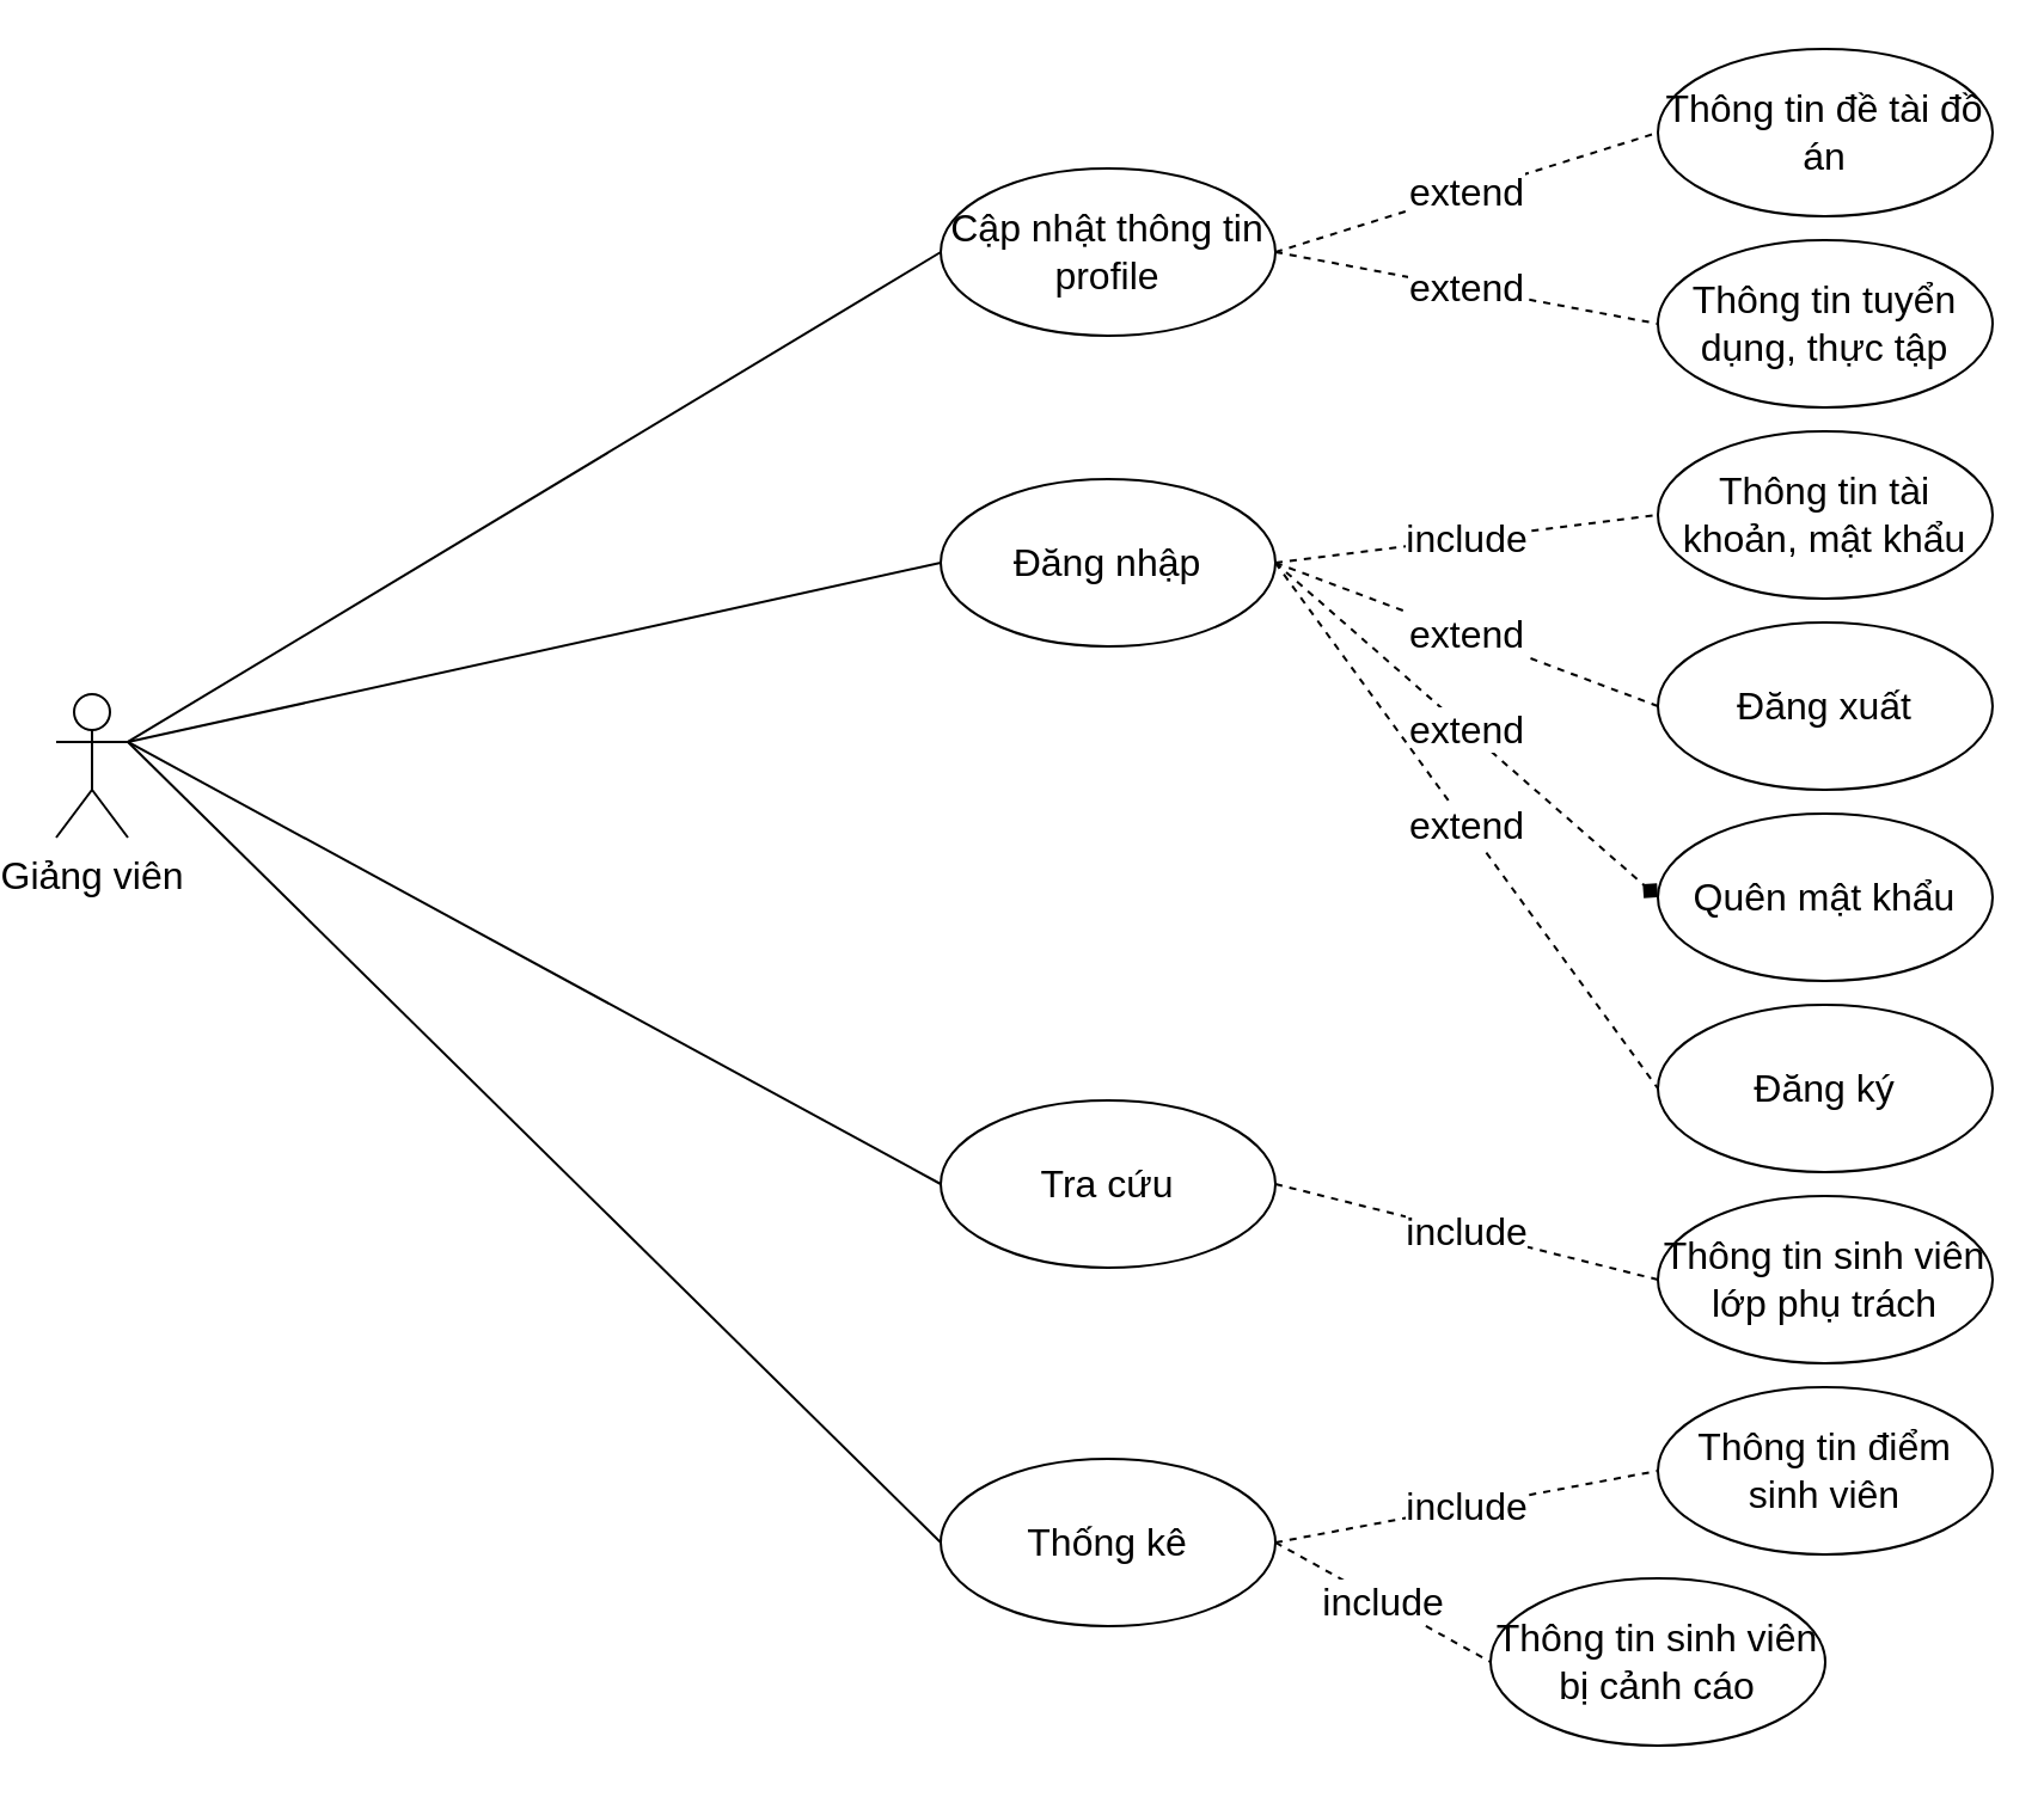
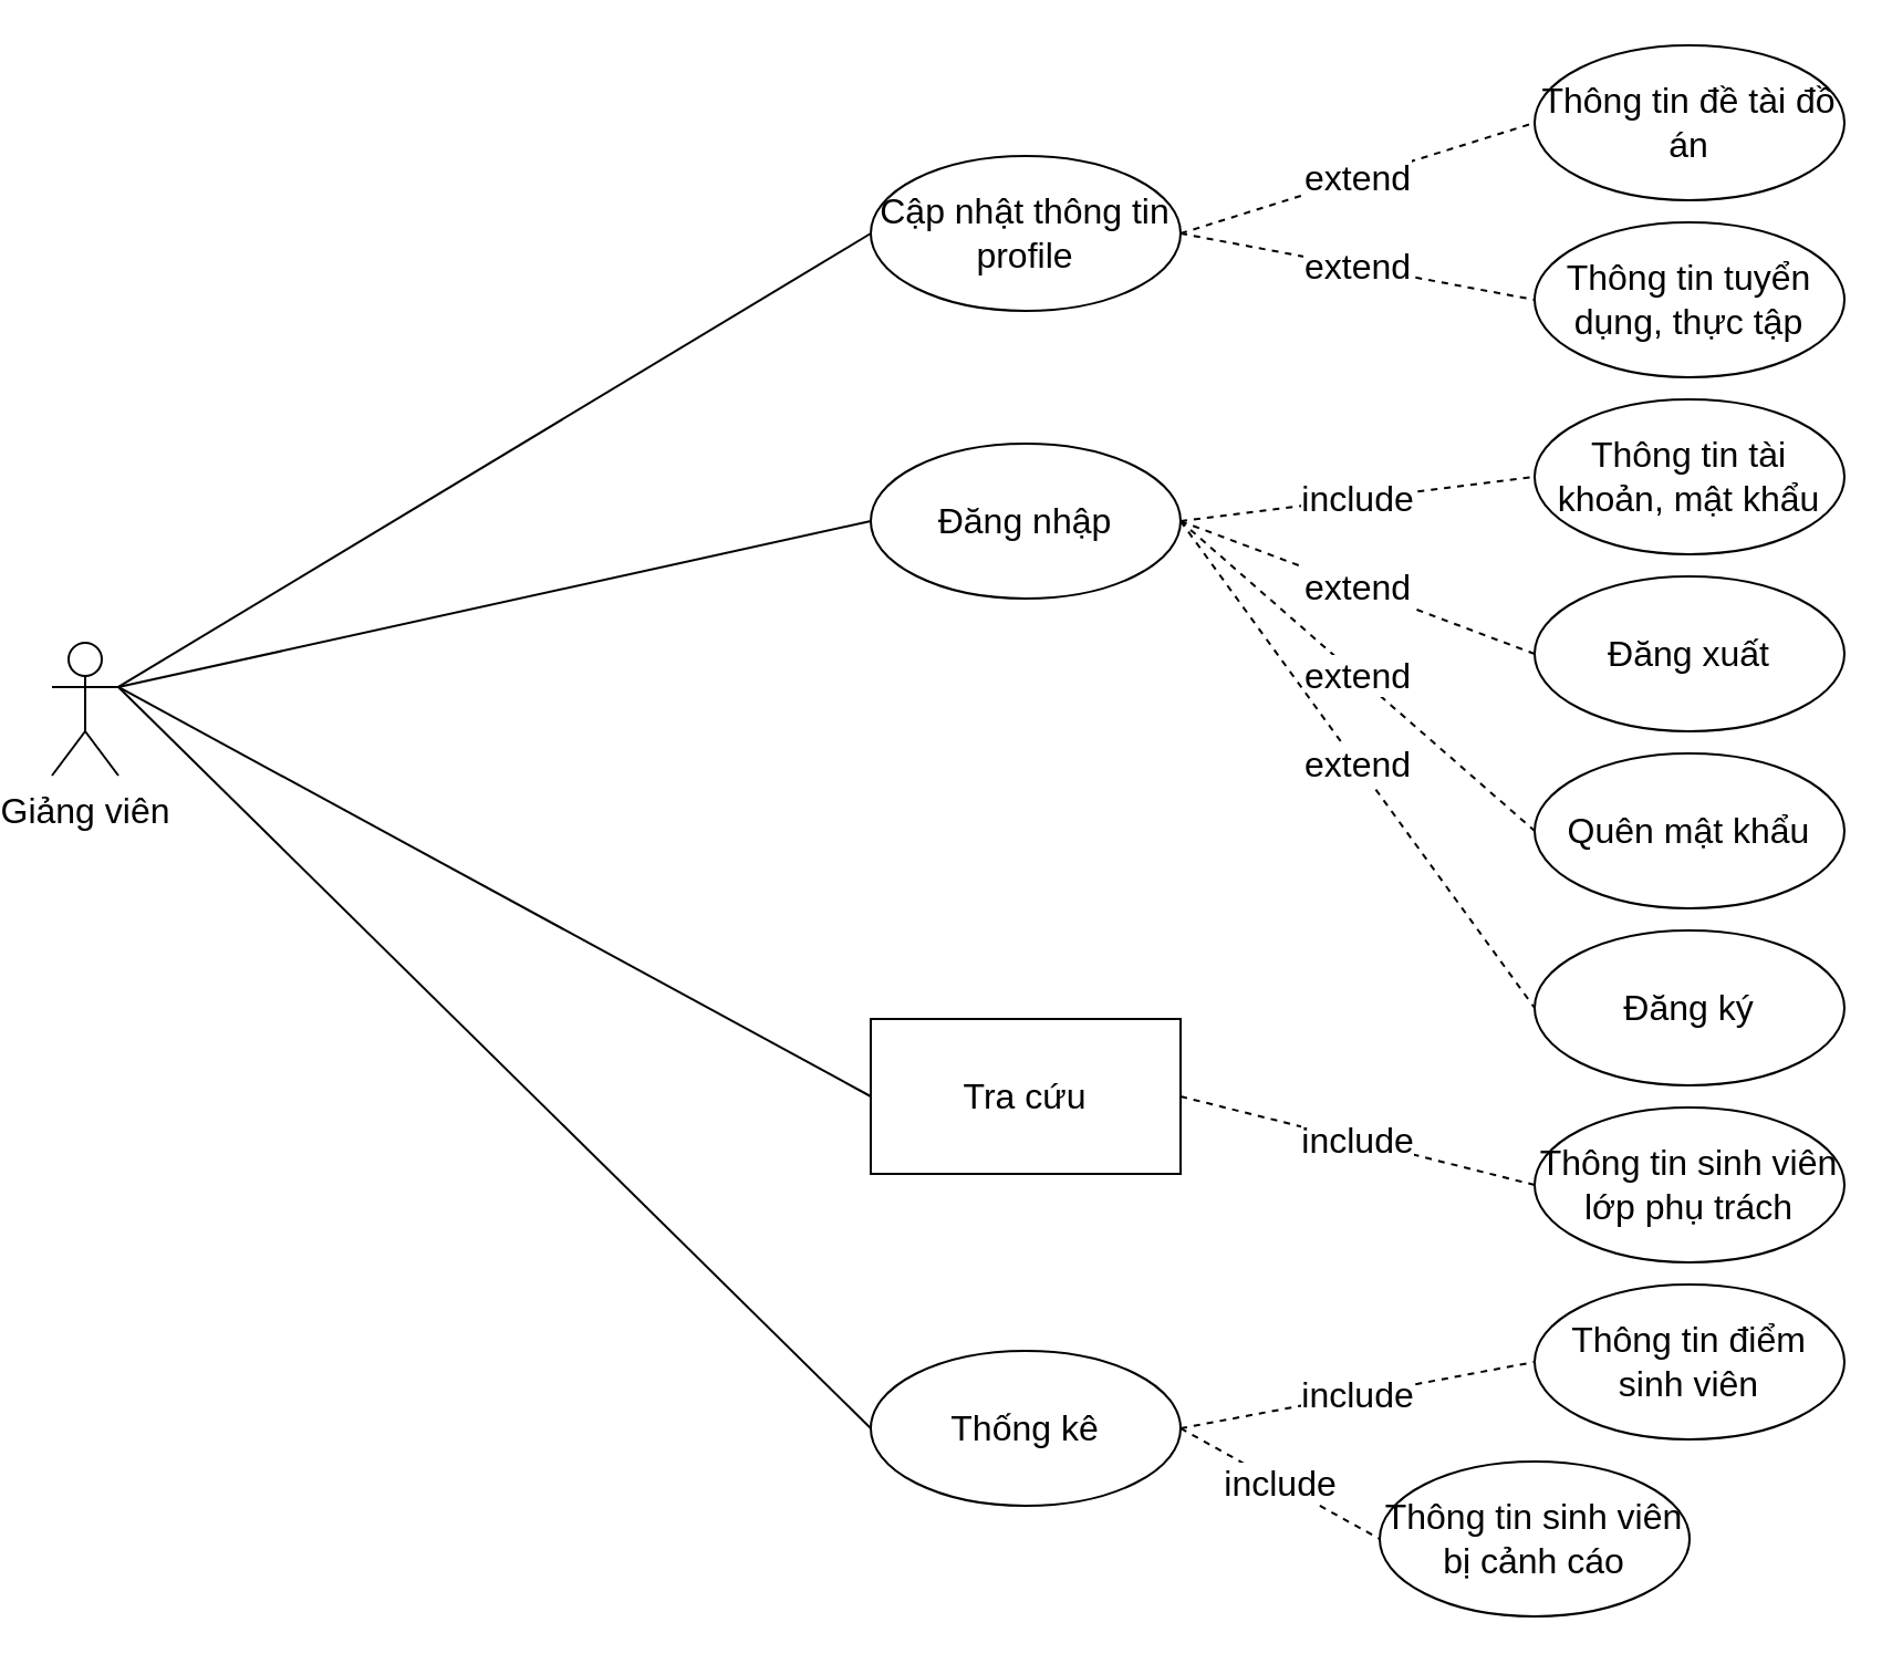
  <mxCell id="0" />
  <mxCell id="1" parent="0" />
  <mxCell id="2" value="Giảng viên" style="shape=umlActor;verticalLabelPosition=bottom;verticalAlign=top;html=1;outlineConnect=0;fontSize=16;" parent="1" vertex="1"><mxGeometry x="20" y="290" width="30" height="60" as="geometry" /></mxCell>
  <mxCell id="3" value="Cập nhật thông tin profile" style="ellipse;whiteSpace=wrap;html=1;strokeWidth=1;fontSize=16;" parent="1" vertex="1"><mxGeometry x="390" y="70" width="140" height="70" as="geometry" /></mxCell>
  <mxCell id="4" value="Đăng nhập" style="ellipse;whiteSpace=wrap;html=1;strokeWidth=1;fontSize=16;" parent="1" vertex="1"><mxGeometry x="390" y="200" width="140" height="70" as="geometry" /></mxCell>
  <mxCell id="5" value="Thống kê" style="ellipse;whiteSpace=wrap;html=1;strokeWidth=1;fontSize=16;" parent="1" vertex="1"><mxGeometry x="390" y="610" width="140" height="70" as="geometry" /></mxCell>
- <mxCell id="6" value="Tra cứu" style="ellipse;whiteSpace=wrap;html=1;strokeWidth=1;fontSize=16;" parent="1" vertex="1"><mxGeometry x="390" y="460" width="140" height="70" as="geometry" /></mxCell>
+ <mxCell id="6" value="Tra cứu" style="whiteSpace=wrap;html=1;strokeWidth=1;fontSize=16;rounded=0;" parent="1" vertex="1"><mxGeometry x="390" y="460" width="140" height="70" as="geometry" /></mxCell>
  <mxCell id="7" value="" style="endArrow=none;html=1;rounded=0;entryX=0;entryY=0.5;entryDx=0;entryDy=0;exitX=1;exitY=0.333;exitDx=0;exitDy=0;exitPerimeter=0;fontSize=16;" parent="1" source="2" target="3" edge="1"><mxGeometry width="50" height="50" relative="1" as="geometry"><mxPoint x="50" y="360" as="sourcePoint" /><mxPoint x="330" y="265" as="targetPoint" /></mxGeometry></mxCell>
  <mxCell id="8" value="" style="endArrow=none;html=1;rounded=0;entryX=0;entryY=0.5;entryDx=0;entryDy=0;exitX=1;exitY=0.333;exitDx=0;exitDy=0;exitPerimeter=0;fontSize=16;" parent="1" source="2" target="5" edge="1"><mxGeometry width="50" height="50" relative="1" as="geometry"><mxPoint x="40" y="310" as="sourcePoint" /><mxPoint x="330" y="660" as="targetPoint" /></mxGeometry></mxCell>
  <mxCell id="9" value="" style="endArrow=none;html=1;rounded=0;entryX=0;entryY=0.5;entryDx=0;entryDy=0;exitX=1;exitY=0.333;exitDx=0;exitDy=0;exitPerimeter=0;fontSize=16;" parent="1" source="2" target="6" edge="1"><mxGeometry width="50" height="50" relative="1" as="geometry"><mxPoint x="-20" y="350" as="sourcePoint" /><mxPoint x="330" y="525" as="targetPoint" /></mxGeometry></mxCell>
  <mxCell id="10" value="" style="endArrow=none;html=1;rounded=0;exitX=1;exitY=0.333;exitDx=0;exitDy=0;exitPerimeter=0;entryX=0;entryY=0.5;entryDx=0;entryDy=0;fontSize=16;" parent="1" source="2" target="4" edge="1"><mxGeometry width="50" height="50" relative="1" as="geometry"><mxPoint x="50" y="550" as="sourcePoint" /><mxPoint x="320" y="450" as="targetPoint" /></mxGeometry></mxCell>
  <mxCell id="11" value="include" style="endArrow=none;dashed=1;html=1;rounded=0;entryX=0;entryY=0.5;entryDx=0;entryDy=0;exitX=1;exitY=0.5;exitDx=0;exitDy=0;fontSize=16;" parent="1" source="4" target="12" edge="1"><mxGeometry width="50" height="50" relative="1" as="geometry"><mxPoint x="540" y="285" as="sourcePoint" /><mxPoint x="710" y="255" as="targetPoint" /></mxGeometry></mxCell>
  <mxCell id="12" value="Thông tin tài khoản, mật khẩu" style="ellipse;whiteSpace=wrap;html=1;strokeWidth=1;fontSize=16;" parent="1" vertex="1"><mxGeometry x="690" y="180" width="140" height="70" as="geometry" /></mxCell>
  <mxCell id="13" value="Đăng xuất" style="ellipse;whiteSpace=wrap;html=1;strokeWidth=1;fontSize=16;" parent="1" vertex="1"><mxGeometry x="690" y="260" width="140" height="70" as="geometry" /></mxCell>
  <mxCell id="14" value="extend" style="endArrow=none;dashed=1;html=1;rounded=0;entryX=0;entryY=0.5;entryDx=0;entryDy=0;exitX=1;exitY=0.5;exitDx=0;exitDy=0;fontSize=16;" parent="1" source="4" target="13" edge="1"><mxGeometry width="50" height="50" relative="1" as="geometry"><mxPoint x="540" y="285" as="sourcePoint" /><mxPoint x="750" y="235" as="targetPoint" /></mxGeometry></mxCell>
  <mxCell id="15" value="Quên mật khẩu" style="ellipse;whiteSpace=wrap;html=1;strokeWidth=1;fontSize=16;" parent="1" vertex="1"><mxGeometry x="690" y="340" width="140" height="70" as="geometry" /></mxCell>
- <mxCell id="16" value="extend" style="endArrow=diamond;dashed=1;html=1;rounded=0;entryX=0;entryY=0.5;entryDx=0;entryDy=0;exitX=1;exitY=0.5;exitDx=0;exitDy=0;fontSize=16;" parent="1" source="4" target="15" edge="1"><mxGeometry width="50" height="50" relative="1" as="geometry"><mxPoint x="540" y="285" as="sourcePoint" /><mxPoint x="710" y="405" as="targetPoint" /></mxGeometry></mxCell>
+ <mxCell id="16" value="extend" style="endArrow=none;dashed=1;html=1;rounded=0;entryX=0;entryY=0.5;entryDx=0;entryDy=0;exitX=1;exitY=0.5;exitDx=0;exitDy=0;fontSize=16;" parent="1" source="4" target="15" edge="1"><mxGeometry width="50" height="50" relative="1" as="geometry"><mxPoint x="540" y="285" as="sourcePoint" /><mxPoint x="710" y="405" as="targetPoint" /></mxGeometry></mxCell>
  <mxCell id="17" value="Đăng ký" style="ellipse;whiteSpace=wrap;html=1;strokeWidth=1;fontSize=16;" parent="1" vertex="1"><mxGeometry x="690" y="420" width="140" height="70" as="geometry" /></mxCell>
  <mxCell id="18" value="extend" style="endArrow=none;dashed=1;html=1;rounded=0;entryX=0;entryY=0.5;entryDx=0;entryDy=0;exitX=1;exitY=0.5;exitDx=0;exitDy=0;fontSize=16;" parent="1" source="4" target="17" edge="1"><mxGeometry width="50" height="50" relative="1" as="geometry"><mxPoint x="540" y="285" as="sourcePoint" /><mxPoint x="710" y="445" as="targetPoint" /></mxGeometry></mxCell>
  <mxCell id="19" value="Thông tin đề tài đồ án" style="ellipse;whiteSpace=wrap;html=1;strokeWidth=1;fontSize=16;" parent="1" vertex="1"><mxGeometry x="690" y="20" width="140" height="70" as="geometry" /></mxCell>
  <mxCell id="20" value="extend" style="endArrow=none;dashed=1;html=1;rounded=0;entryX=0;entryY=0.5;entryDx=0;entryDy=0;exitX=1;exitY=0.5;exitDx=0;exitDy=0;fontSize=16;" parent="1" source="3" target="19" edge="1"><mxGeometry width="50" height="50" relative="1" as="geometry"><mxPoint x="540" y="300" as="sourcePoint" /><mxPoint x="700" y="345" as="targetPoint" /></mxGeometry></mxCell>
  <mxCell id="21" value="Thông tin tuyển dụng, thực tập" style="ellipse;whiteSpace=wrap;html=1;strokeWidth=1;fontSize=16;" parent="1" vertex="1"><mxGeometry x="690" y="100" width="140" height="70" as="geometry" /></mxCell>
  <mxCell id="22" value="extend" style="endArrow=none;dashed=1;html=1;rounded=0;entryX=0;entryY=0.5;entryDx=0;entryDy=0;exitX=1;exitY=0.5;exitDx=0;exitDy=0;fontSize=16;" parent="1" source="3" target="21" edge="1"><mxGeometry width="50" height="50" relative="1" as="geometry"><mxPoint x="540" y="145" as="sourcePoint" /><mxPoint x="690" y="75" as="targetPoint" /></mxGeometry></mxCell>
  <mxCell id="23" value="Thông tin sinh viên lớp phụ trách" style="ellipse;whiteSpace=wrap;html=1;strokeWidth=1;fontSize=16;" parent="1" vertex="1"><mxGeometry x="690" y="500" width="140" height="70" as="geometry" /></mxCell>
  <mxCell id="24" value="include" style="endArrow=none;dashed=1;html=1;rounded=0;entryX=0;entryY=0.5;entryDx=0;entryDy=0;exitX=1;exitY=0.5;exitDx=0;exitDy=0;fontSize=16;" parent="1" source="6" target="23" edge="1"><mxGeometry width="50" height="50" relative="1" as="geometry"><mxPoint x="540" y="330" as="sourcePoint" /><mxPoint x="700" y="255" as="targetPoint" /></mxGeometry></mxCell>
  <mxCell id="25" value="Thông tin điểm sinh viên" style="ellipse;whiteSpace=wrap;html=1;strokeWidth=1;fontSize=16;" parent="1" vertex="1"><mxGeometry x="690" y="580" width="140" height="70" as="geometry" /></mxCell>
  <mxCell id="26" value="Thông tin sinh viên bị cảnh cáo" style="ellipse;whiteSpace=wrap;html=1;strokeWidth=1;fontSize=16;" parent="1" vertex="1"><mxGeometry x="620" y="660" width="140" height="70" as="geometry" /></mxCell>
  <mxCell id="27" value="include" style="endArrow=none;dashed=1;html=1;rounded=0;entryX=0;entryY=0.5;entryDx=0;entryDy=0;exitX=1;exitY=0.5;exitDx=0;exitDy=0;fontSize=16;" parent="1" source="5" target="25" edge="1"><mxGeometry width="50" height="50" relative="1" as="geometry"><mxPoint x="540" y="605" as="sourcePoint" /><mxPoint x="700" y="685" as="targetPoint" /></mxGeometry></mxCell>
  <mxCell id="28" value="include" style="endArrow=none;dashed=1;html=1;rounded=0;entryX=0;entryY=0.5;entryDx=0;entryDy=0;exitX=1;exitY=0.5;exitDx=0;exitDy=0;fontSize=16;" parent="1" source="5" target="26" edge="1"><mxGeometry width="50" height="50" relative="1" as="geometry"><mxPoint x="540" y="825" as="sourcePoint" /><mxPoint x="700" y="805" as="targetPoint" /></mxGeometry></mxCell>
